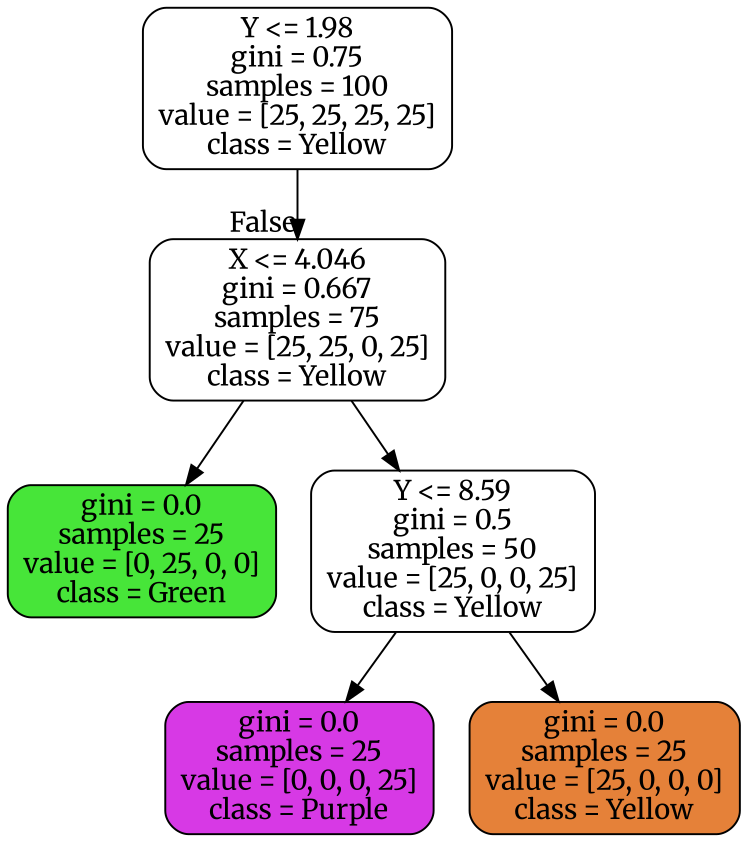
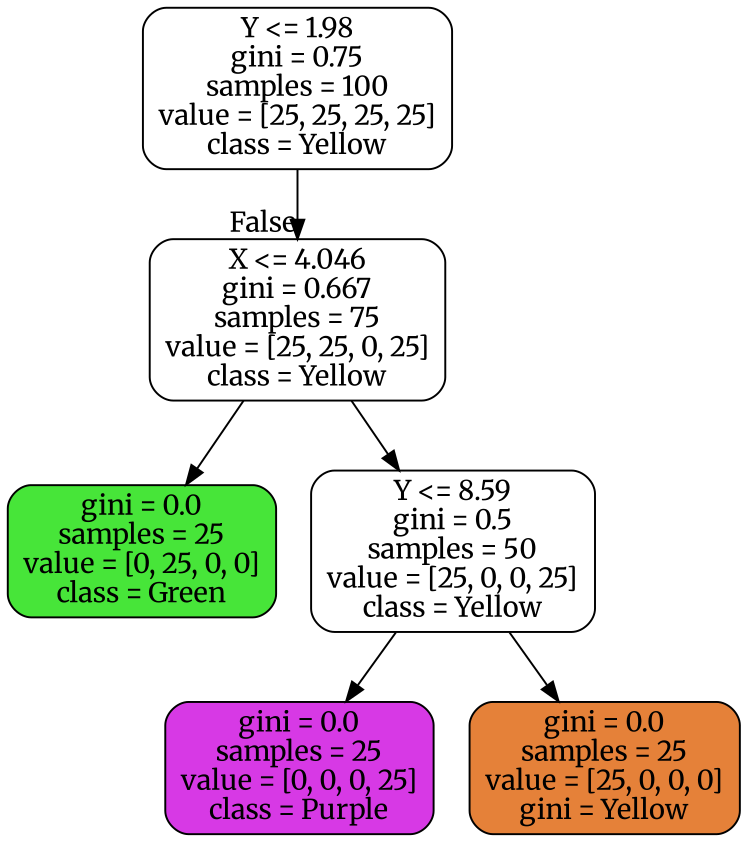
  digraph {
    fontname=Merriweather
    node [color=black fillcolor="#e5813900" fontname=Merriweather shape=box style="filled, rounded"]
    edge [fontname=Merriweather]
    n1 [label="Y <= 1.98\ngini = 0.75\nsamples = 100\nvalue = [25, 25, 25, 25]\nclass = Yellow"]
    n2 [label="X <= 4.046\ngini = 0.667\nsamples = 75\nvalue = [25, 25, 0, 25]\nclass = Yellow"]
    n3 [fillcolor="#47e539ff" label="gini = 0.0\nsamples = 25\nvalue = [0, 25, 0, 0]\nclass = Green"]
    n4 [label="Y <= 8.59\ngini = 0.5\nsamples = 50\nvalue = [25, 0, 0, 25]\nclass = Yellow"]
    n5 [fillcolor="#d739e5ff" label="gini = 0.0\nsamples = 25\nvalue = [0, 0, 0, 25]\nclass = Purple"]
-   n6 [fillcolor="#e58139ff" label="gini = 0.0\nsamples = 25\nvalue = [25, 0, 0, 0]\nclass = Yellow"]
+   n6 [fillcolor="#e58139ff" label="gini = 0.0\nsamples = 25\nvalue = [25, 0, 0, 0]\ngini = Yellow"]
    n1 -> n2 [headlabel=False labelangle=-45 labeldistance=2.5]
    n2 -> n3
    n2 -> n4
    n4 -> n5
    n4 -> n6
  }
